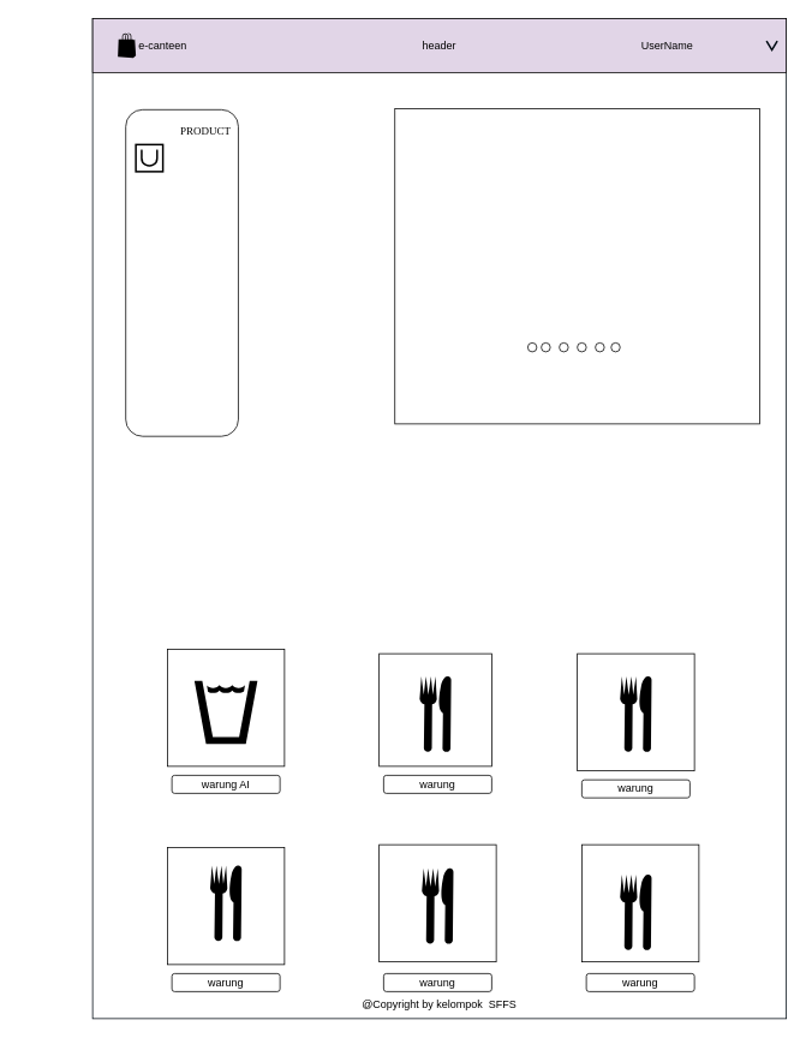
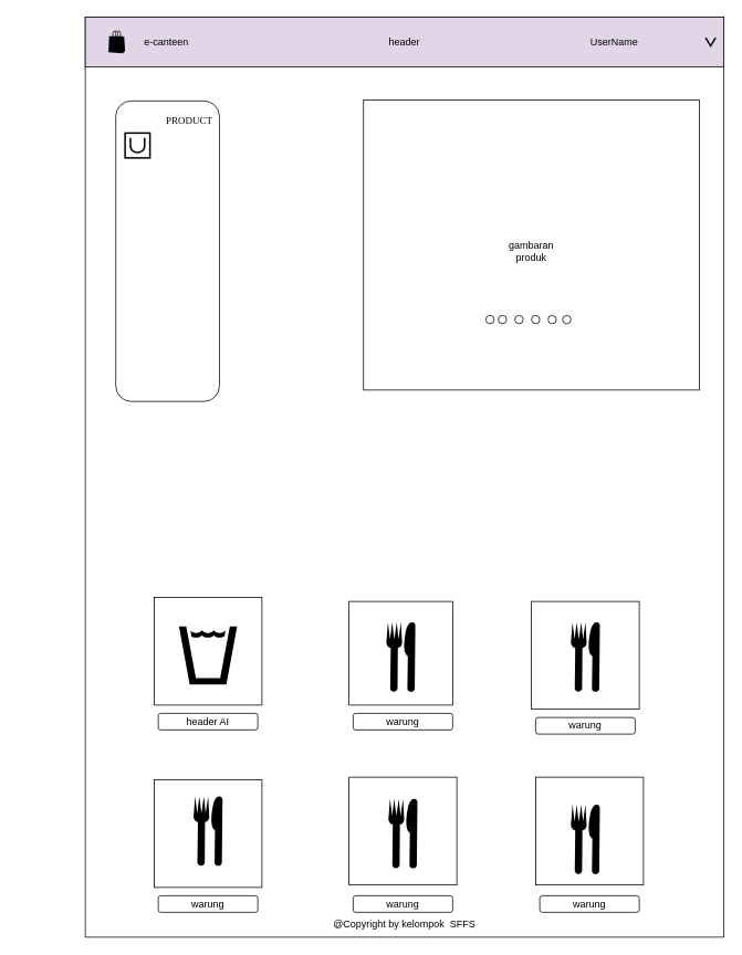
  <mxCell id="0" />
  <mxCell id="1" parent="0" />
  <mxCell id="2" value="" style="rounded=0;whiteSpace=wrap;html=1;strokeColor=#010b13;" parent="1" vertex="1"><mxGeometry x="102" y="20" width="770" height="1110" as="geometry" /></mxCell>
  <mxCell id="3" value="header" style="rounded=0;whiteSpace=wrap;html=1;fillColor=#e1d5e7;" parent="1" vertex="1"><mxGeometry x="102" y="20" width="770" height="60" as="geometry" /></mxCell>
  <mxCell id="4" value="" style="rounded=1;whiteSpace=wrap;html=1;rotation=90;" parent="1" vertex="1"><mxGeometry x="20" y="240" width="362.5" height="125" as="geometry" /></mxCell>
  <mxCell id="5" value="" style="html=1;verticalLabelPosition=bottom;align=center;labelBackgroundColor=#ffffff;verticalAlign=top;strokeWidth=2;strokeColor=#000000;shadow=0;dashed=0;shape=mxgraph.ios7.icons.bag;fillColor=#FFFFFF;" parent="1" vertex="1"><mxGeometry x="150" y="160" width="30" height="30" as="geometry" /></mxCell>
  <mxCell id="6" value="PRODUCT" style="text;html=1;strokeColor=none;fillColor=none;align=center;verticalAlign=middle;whiteSpace=wrap;rounded=0;fontFamily=Comic Sans MS;" parent="1" vertex="1"><mxGeometry x="200" y="130" width="55" height="30" as="geometry" /></mxCell>
  <mxCell id="7" value="@Copyright by kelompok&amp;nbsp; SFFS" style="text;html=1;strokeColor=none;fillColor=none;align=center;verticalAlign=middle;whiteSpace=wrap;rounded=0;" parent="1" vertex="1"><mxGeometry x="387" y="1100" width="200" height="30" as="geometry" /></mxCell>
  <mxCell id="8" value="" style="verticalLabelPosition=bottom;html=1;verticalAlign=top;align=center;strokeColor=none;fillColor=#000000;shape=mxgraph.azure.azure_marketplace;" vertex="1" parent="1"><mxGeometry x="130" y="36.25" width="20" height="27.5" as="geometry" /></mxCell>
- <mxCell id="9" value="e-canteen" style="text;html=1;strokeColor=none;fillColor=none;align=center;verticalAlign=middle;whiteSpace=wrap;rounded=0;" vertex="1" parent="1"><mxGeometry x="150" y="36.25" width="60" height="30" as="geometry" /></mxCell>
+ <mxCell id="9" value="e-canteen" style="text;html=1;strokeColor=none;fillColor=none;align=center;verticalAlign=middle;whiteSpace=wrap;rounded=0;" vertex="1" parent="1"><mxGeometry x="170" y="36.25" width="60" height="30" as="geometry" /></mxCell>
  <mxCell id="10" value="" style="html=1;verticalLabelPosition=bottom;labelBackgroundColor=#ffffff;verticalAlign=top;shadow=0;dashed=0;strokeWidth=2;shape=mxgraph.ios7.misc.down;strokeColor=#010b13;" vertex="1" parent="1"><mxGeometry x="850" y="45" width="12" height="10" as="geometry" /></mxCell>
  <mxCell id="11" value="UserName" style="text;html=1;strokeColor=none;fillColor=none;align=center;verticalAlign=middle;whiteSpace=wrap;rounded=0;" vertex="1" parent="1"><mxGeometry x="710" y="35" width="60" height="30" as="geometry" /></mxCell>
  <mxCell id="12" value="" style="rounded=1;whiteSpace=wrap;html=1;" vertex="1" parent="1"><mxGeometry x="190" y="860" width="120" height="20" as="geometry" /></mxCell>
- <mxCell id="13" value="warung AI" style="text;html=1;strokeColor=none;fillColor=none;align=center;verticalAlign=middle;whiteSpace=wrap;rounded=0;" vertex="1" parent="1"><mxGeometry x="220" y="855" width="60" height="30" as="geometry" /></mxCell>
+ <mxCell id="13" value="header AI" style="text;html=1;strokeColor=none;fillColor=none;align=center;verticalAlign=middle;whiteSpace=wrap;rounded=0;" vertex="1" parent="1"><mxGeometry x="220" y="855" width="60" height="30" as="geometry" /></mxCell>
  <mxCell id="14" value="" style="whiteSpace=wrap;html=1;aspect=fixed;" vertex="1" parent="1"><mxGeometry x="185" y="720" width="130" height="130" as="geometry" /></mxCell>
  <mxCell id="15" value="" style="whiteSpace=wrap;html=1;aspect=fixed;shape=mxgraph.signs.food.drinking_water_1;pointerEvents=1;fillColor=#000000;strokeColor=none;verticalLabelPosition=bottom;verticalAlign=top;" vertex="1" parent="1"><mxGeometry x="215" y="755" width="70" height="70" as="geometry" /></mxCell>
  <mxCell id="16" value="" style="whiteSpace=wrap;html=1;aspect=fixed;" vertex="1" parent="1"><mxGeometry x="640" y="725" width="130" height="130" as="geometry" /></mxCell>
  <mxCell id="17" value="" style="whiteSpace=wrap;html=1;aspect=fixed;" vertex="1" parent="1"><mxGeometry x="420" y="725" width="125" height="125" as="geometry" /></mxCell>
  <mxCell id="18" value="" style="whiteSpace=wrap;html=1;aspect=fixed;" vertex="1" parent="1"><mxGeometry x="420" y="937" width="130" height="130" as="geometry" /></mxCell>
  <mxCell id="19" value="" style="whiteSpace=wrap;html=1;aspect=fixed;" vertex="1" parent="1"><mxGeometry x="185" y="940" width="130" height="130" as="geometry" /></mxCell>
  <mxCell id="20" value="" style="whiteSpace=wrap;html=1;aspect=fixed;" vertex="1" parent="1"><mxGeometry x="645" y="937" width="130" height="130" as="geometry" /></mxCell>
  <mxCell id="21" value="warung" style="rounded=1;whiteSpace=wrap;html=1;" vertex="1" parent="1"><mxGeometry x="425" y="860" width="120" height="20" as="geometry" /></mxCell>
  <mxCell id="22" value="warung" style="rounded=1;whiteSpace=wrap;html=1;" vertex="1" parent="1"><mxGeometry x="190" y="1080" width="120" height="20" as="geometry" /></mxCell>
  <mxCell id="23" value="warung" style="rounded=1;whiteSpace=wrap;html=1;" vertex="1" parent="1"><mxGeometry x="425" y="1080" width="120" height="20" as="geometry" /></mxCell>
  <mxCell id="24" value="warung" style="rounded=1;whiteSpace=wrap;html=1;" vertex="1" parent="1"><mxGeometry x="650" y="1080" width="120" height="20" as="geometry" /></mxCell>
  <mxCell id="25" value="warung" style="rounded=1;whiteSpace=wrap;html=1;" vertex="1" parent="1"><mxGeometry x="645" y="865" width="120" height="20" as="geometry" /></mxCell>
  <mxCell id="26" value="" style="shape=mxgraph.signs.food.restaurant_1;html=1;pointerEvents=1;fillColor=#000000;strokeColor=none;verticalLabelPosition=bottom;verticalAlign=top;align=center;" vertex="1" parent="1"><mxGeometry x="465" y="750" width="35" height="84" as="geometry" /></mxCell>
  <mxCell id="27" value="" style="shape=mxgraph.signs.food.restaurant_1;html=1;pointerEvents=1;fillColor=#000000;strokeColor=none;verticalLabelPosition=bottom;verticalAlign=top;align=center;" vertex="1" parent="1"><mxGeometry x="467.5" y="963" width="35" height="84" as="geometry" /></mxCell>
  <mxCell id="28" value="" style="shape=mxgraph.signs.food.restaurant_1;html=1;pointerEvents=1;fillColor=#000000;strokeColor=none;verticalLabelPosition=bottom;verticalAlign=top;align=center;" vertex="1" parent="1"><mxGeometry x="687.5" y="970" width="35" height="84" as="geometry" /></mxCell>
  <mxCell id="29" value="" style="shape=mxgraph.signs.food.restaurant_1;html=1;pointerEvents=1;fillColor=#000000;strokeColor=none;verticalLabelPosition=bottom;verticalAlign=top;align=center;" vertex="1" parent="1"><mxGeometry x="687.5" y="750" width="35" height="84" as="geometry" /></mxCell>
  <mxCell id="30" value="" style="shape=mxgraph.signs.food.restaurant_1;html=1;pointerEvents=1;fillColor=#000000;strokeColor=none;verticalLabelPosition=bottom;verticalAlign=top;align=center;" vertex="1" parent="1"><mxGeometry x="232.5" y="960" width="35" height="84" as="geometry" /></mxCell>
  <mxCell id="31" value="" style="rounded=0;whiteSpace=wrap;html=1;" vertex="1" parent="1"><mxGeometry x="437.5" y="120" width="405" height="350" as="geometry" /></mxCell>
+ <mxCell id="32" value="gambaran produk" style="text;html=1;strokeColor=none;fillColor=none;align=center;verticalAlign=middle;whiteSpace=wrap;rounded=0;" vertex="1" parent="1"><mxGeometry x="610" y="287.5" width="60" height="30" as="geometry" /></mxCell>
  <mxCell id="33" value="" style="ellipse;whiteSpace=wrap;html=1;aspect=fixed;" vertex="1" parent="1"><mxGeometry x="660" y="380" width="10" height="10" as="geometry" /></mxCell>
  <mxCell id="34" value="" style="ellipse;whiteSpace=wrap;html=1;aspect=fixed;" vertex="1" parent="1"><mxGeometry x="585" y="380" width="10" height="10" as="geometry" /></mxCell>
  <mxCell id="35" value="" style="ellipse;whiteSpace=wrap;html=1;aspect=fixed;" vertex="1" parent="1"><mxGeometry x="677.5" y="380" width="10" height="10" as="geometry" /></mxCell>
  <mxCell id="36" value="" style="ellipse;whiteSpace=wrap;html=1;aspect=fixed;" vertex="1" parent="1"><mxGeometry x="600" y="380" width="10" height="10" as="geometry" /></mxCell>
  <mxCell id="37" value="" style="ellipse;whiteSpace=wrap;html=1;aspect=fixed;" vertex="1" parent="1"><mxGeometry x="640" y="380" width="10" height="10" as="geometry" /></mxCell>
  <mxCell id="38" value="" style="ellipse;whiteSpace=wrap;html=1;aspect=fixed;" vertex="1" parent="1"><mxGeometry x="620" y="380" width="10" height="10" as="geometry" /></mxCell>
